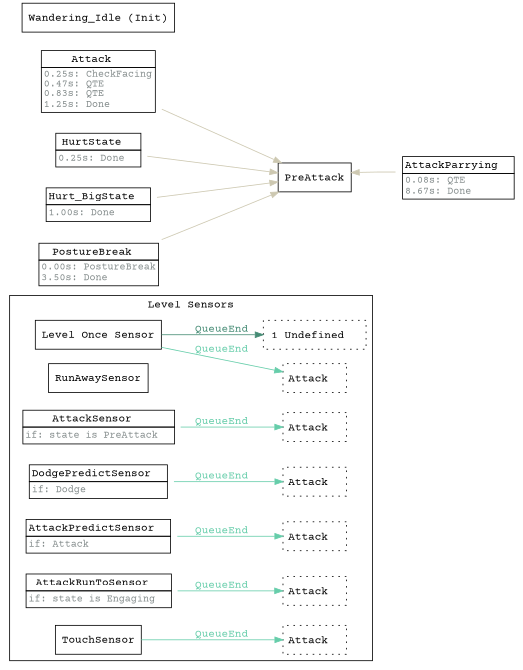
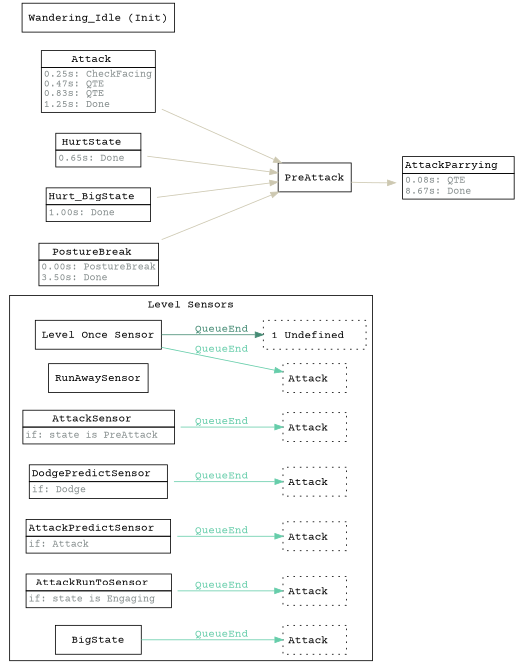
  strict digraph {
    fontname="Courier Prime"
    rankdir=LR
    node [fontname="Courier Prime" shape=box]
    edge [color=aquamarine3 fontcolor=aquamarine3 fontname="Courier Prime"]
    n1 [label="Level Once Sensor"]
    n2 [label=<<TABLE border="0" cellborder="0" cellspacing="0" cellpadding="2"><TR><TD>Attack  </TD></TR></TABLE>> margin=0.05 style=dotted]
    n3 [label=<<TABLE border="0" cellborder="0" cellspacing="0" cellpadding="2"><TR><TD>1 Undefined  </TD></TR></TABLE>> style=dotted]
    n4 [label=RunAwaySensor]
    n5 [label=<<TABLE border="0" cellborder="1" cellspacing="0" cellpadding="2"><TR><TD >AttackSensor  </TD></TR><TR><TD align="left" balign="left"><FONT point-size="12" color="azure4">if: state is PreAttack</FONT>  </TD></TR></TABLE>> shape=plaintext]
    n6 [label=<<TABLE border="0" cellborder="0" cellspacing="0" cellpadding="2"><TR><TD>Attack  </TD></TR></TABLE>> margin=0.05 style=dotted]
    n7 [label=<<TABLE border="0" cellborder="1" cellspacing="0" cellpadding="2"><TR><TD >DodgePredictSensor  </TD></TR><TR><TD align="left" balign="left"><FONT point-size="12" color="azure4">if: Dodge</FONT>  </TD></TR></TABLE>> shape=plaintext]
    n8 [label=<<TABLE border="0" cellborder="0" cellspacing="0" cellpadding="2"><TR><TD>Attack  </TD></TR></TABLE>> margin=0.05 style=dotted]
    n9 [label=<<TABLE border="0" cellborder="1" cellspacing="0" cellpadding="2"><TR><TD >AttackPredictSensor  </TD></TR><TR><TD align="left" balign="left"><FONT point-size="12" color="azure4">if: Attack</FONT>  </TD></TR></TABLE>> shape=plaintext]
    n10 [label=<<TABLE border="0" cellborder="0" cellspacing="0" cellpadding="2"><TR><TD>Attack  </TD></TR></TABLE>> margin=0.05 style=dotted]
    n11 [label=<<TABLE border="0" cellborder="1" cellspacing="0" cellpadding="2"><TR><TD >AttackRunToSensor  </TD></TR><TR><TD align="left" balign="left"><FONT point-size="12" color="azure4">if: state is Engaging</FONT>  </TD></TR></TABLE>> shape=plaintext]
    n12 [label=<<TABLE border="0" cellborder="0" cellspacing="0" cellpadding="2"><TR><TD>Attack  </TD></TR></TABLE>> margin=0.05 style=dotted]
-   n13 [label=TouchSensor]
+   n13 [label=BigState]
    n14 [label=<<TABLE border="0" cellborder="0" cellspacing="0" cellpadding="2"><TR><TD>Attack  </TD></TR></TABLE>> margin=0.05 style=dotted]
    n15 [label=<<TABLE border="0" cellborder="1" cellspacing="0" cellpadding="2"><TR><TD >Attack  </TD></TR><TR><TD align="left" balign="left"><FONT point-size="12" color="azure4">0.25s: CheckFacing<br/>0.47s: QTE<br/>0.83s: QTE<br/>1.25s: Done</FONT>  </TD></TR></TABLE>> shape=plaintext]
    PreAttack
    n17 [label=<<TABLE border="0" cellborder="1" cellspacing="0" cellpadding="2"><TR><TD >AttackParrying  </TD></TR><TR><TD align="left" balign="left"><FONT point-size="12" color="azure4">0.08s: QTE<br/>8.67s: Done</FONT>  </TD></TR></TABLE>> shape=plaintext]
-   n18 [label=<<TABLE border="0" cellborder="1" cellspacing="0" cellpadding="2"><TR><TD >HurtState  </TD></TR><TR><TD align="left" balign="left"><FONT point-size="12" color="azure4">0.25s: Done</FONT>  </TD></TR></TABLE>> shape=plaintext]
+   n18 [label=<<TABLE border="0" cellborder="1" cellspacing="0" cellpadding="2"><TR><TD >HurtState  </TD></TR><TR><TD align="left" balign="left"><FONT point-size="12" color="azure4">0.65s: Done</FONT>  </TD></TR></TABLE>> shape=plaintext]
    n19 [label=<<TABLE border="0" cellborder="1" cellspacing="0" cellpadding="2"><TR><TD >Hurt_BigState  </TD></TR><TR><TD align="left" balign="left"><FONT point-size="12" color="azure4">1.00s: Done</FONT>  </TD></TR></TABLE>> shape=plaintext]
    n20 [label=<<TABLE border="0" cellborder="1" cellspacing="0" cellpadding="2"><TR><TD >PostureBreak  </TD></TR><TR><TD align="left" balign="left"><FONT point-size="12" color="azure4">0.00s: PostureBreak<br/>3.50s: Done</FONT>  </TD></TR></TABLE>> shape=plaintext]
    n21 [label="Wandering_Idle (Init)"]
    subgraph cluster_1 {
      label="Level Sensors"
      rank=sink
      n1
      n2
      n3
      n4
      n5
      n6
      n7
      n8
      n9
      n10
      n11
      n12
      n13
      n14
    }
    n1 -> n2 [label=QueueEnd]
    n1 -> n3 [color=aquamarine4 fontcolor=aquamarine4 label=QueueEnd]
    n5 -> n6 [label=QueueEnd]
    n7 -> n8 [label=QueueEnd]
    n9 -> n10 [label=QueueEnd]
    n11 -> n12 [label=QueueEnd]
    n13 -> n14 [label=QueueEnd]
    n15 -> PreAttack [color=cornsilk3 fontcolor=cornsilk3]
-   n17 -> PreAttack [color=cornsilk3 fontcolor=cornsilk3]
+   PreAttack -> n17 [color=cornsilk3 fontcolor=cornsilk3]
    n18 -> PreAttack [color=cornsilk3 fontcolor=cornsilk3]
    n19 -> PreAttack [color=cornsilk3 fontcolor=cornsilk3]
    n20 -> PreAttack [color=cornsilk3 fontcolor=cornsilk3]
  }
